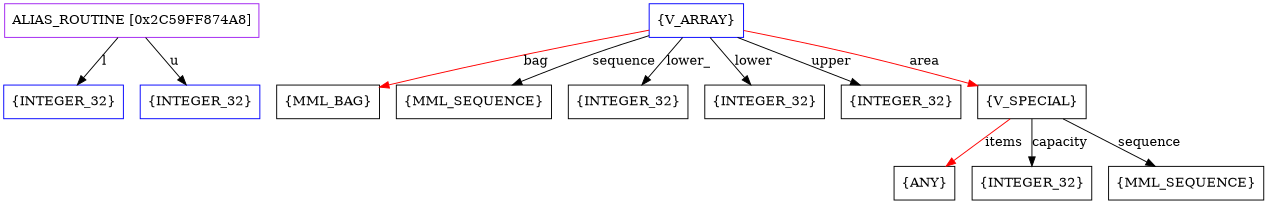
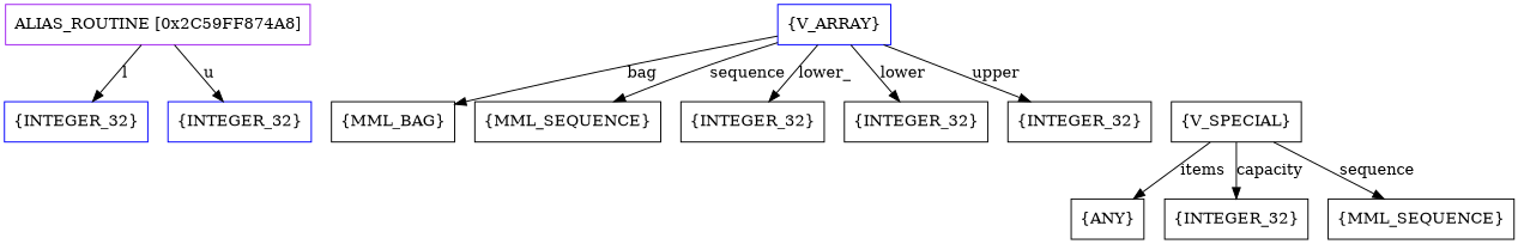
  digraph {
    node [shape=box]
    n1 [color=purple label=<ALIAS_ROUTINE [0x2C59FF874A8]>]
    n2 [color=blue label=<{INTEGER_32}>]
    n3 [color=blue label=<{INTEGER_32}>]
    n4 [color=blue label=<{V_ARRAY}>]
    n5 [label=<{MML_BAG}>]
    n6 [label=<{MML_SEQUENCE}>]
    n7 [label=<{INTEGER_32}>]
    n8 [label=<{INTEGER_32}>]
    n9 [label=<{INTEGER_32}>]
    n10 [label=<{V_SPECIAL}>]
    n11 [label=<{ANY}>]
    n12 [label=<{INTEGER_32}>]
    n13 [label=<{MML_SEQUENCE}>]
    n1 -> n2 [label=<l>]
    n1 -> n3 [label=<u>]
-   n4 -> n5 [label=<bag> color=red]
+   n4 -> n5 [label=<bag>]
    n4 -> n6 [label=<sequence>]
    n4 -> n7 [label=<lower_>]
    n4 -> n8 [label=<lower>]
    n4 -> n9 [label=<upper>]
-   n4 -> n10 [color=red label=<area>]
-   n10 -> n11 [color=red label=<items>]
+   n10 -> n11 [color=black label=<items>]
    n10 -> n12 [label=<capacity>]
    n10 -> n13 [label=<sequence>]
  }
